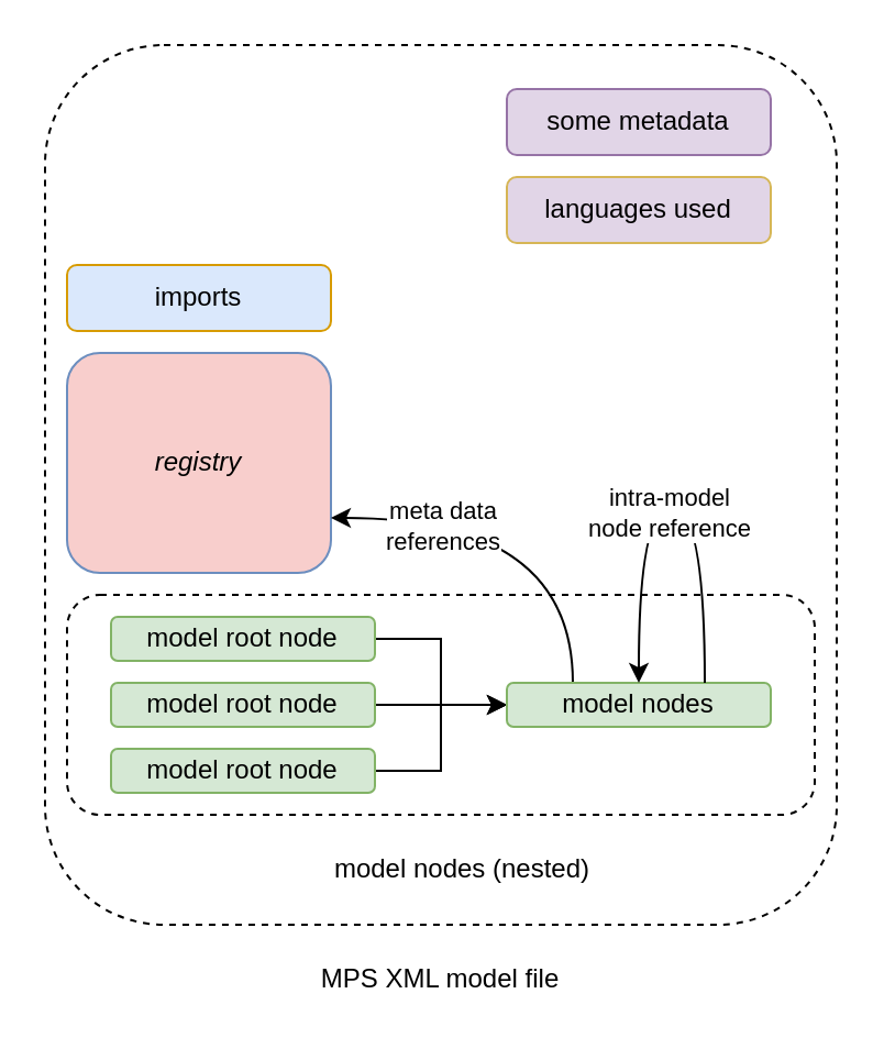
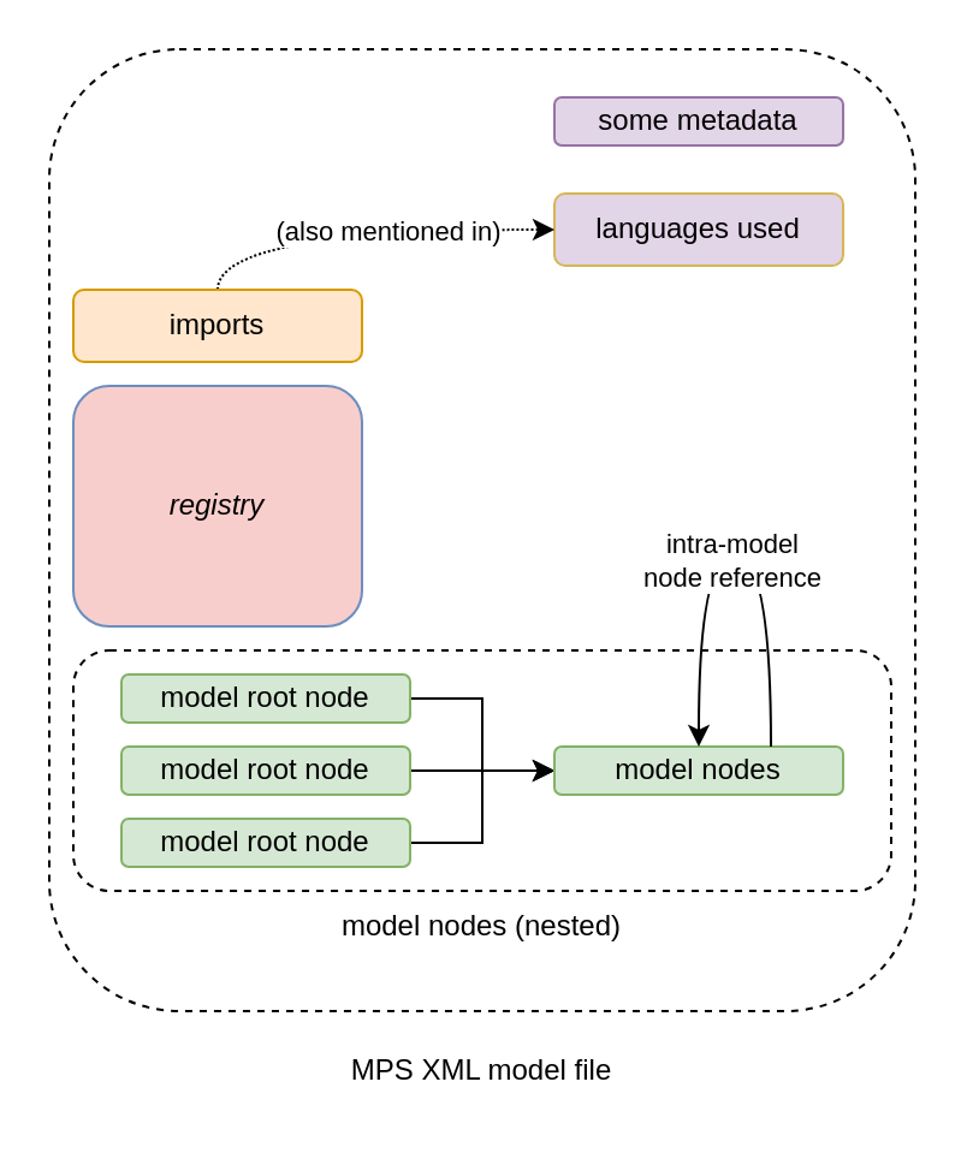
  <mxCell id="0" />
  <mxCell id="1" parent="0" />
  <mxCell id="2" value="" style="rounded=1;whiteSpace=wrap;html=1;dashed=1;fillColor=none;" vertex="1" parent="1"><mxGeometry x="20" y="20" width="360" height="400" as="geometry" /></mxCell>
  <mxCell id="3" value="MPS XML model file" style="text;html=1;strokeColor=none;fillColor=none;align=center;verticalAlign=middle;whiteSpace=wrap;rounded=0;dashed=1;" vertex="1" parent="1"><mxGeometry x="137" y="430" width="126" height="30" as="geometry" /></mxCell>
- <mxCell id="4" value="some metadata" style="rounded=1;whiteSpace=wrap;html=1;fillColor=#e1d5e7;strokeColor=#9673a6;" vertex="1" parent="1"><mxGeometry x="230" y="40" width="120" height="30" as="geometry" /></mxCell>
+ <mxCell id="4" value="some metadata" style="rounded=1;whiteSpace=wrap;html=1;fillColor=#e1d5e7;strokeColor=#9673a6;" vertex="1" parent="1"><mxGeometry x="230" y="40" width="120" height="20" as="geometry" /></mxCell>
  <mxCell id="5" value="languages used" style="rounded=1;whiteSpace=wrap;html=1;fillColor=#e1d5e7;strokeColor=#d6b656;" vertex="1" parent="1"><mxGeometry x="230" y="80" width="120" height="30" as="geometry" /></mxCell>
- <mxCell id="8" value="imports" style="rounded=1;whiteSpace=wrap;html=1;fillColor=#dae8fc;strokeColor=#d79b00;" vertex="1" parent="1"><mxGeometry x="30" y="120" width="120" height="30" as="geometry" /></mxCell>
+ <mxCell id="6" style="edgeStyle=orthogonalEdgeStyle;orthogonalLoop=1;jettySize=auto;html=1;exitX=0.5;exitY=0;exitDx=0;exitDy=0;entryX=0;entryY=0.5;entryDx=0;entryDy=0;curved=1;dashed=1;dashPattern=1 1;" edge="1" parent="1" source="8" target="5"><mxGeometry relative="1" as="geometry" /></mxCell>
+ <mxCell id="7" value="(also mentioned in)" style="edgeLabel;html=1;align=center;verticalAlign=middle;resizable=0;points=[];" vertex="1" connectable="0" parent="6"><mxGeometry x="-0.151" y="-3" relative="1" as="geometry"><mxPoint x="25" y="-3" as="offset" /></mxGeometry></mxCell>
+ <mxCell id="8" value="imports" style="rounded=1;whiteSpace=wrap;html=1;fillColor=#ffe6cc;strokeColor=#d79b00;" vertex="1" parent="1"><mxGeometry x="30" y="120" width="120" height="30" as="geometry" /></mxCell>
  <mxCell id="9" value="&lt;i&gt;registry&lt;/i&gt;" style="rounded=1;whiteSpace=wrap;html=1;fillColor=#f8cecc;strokeColor=#6c8ebf;" vertex="1" parent="1"><mxGeometry x="30" y="160" width="120" height="100" as="geometry" /></mxCell>
  <mxCell id="10" value="" style="rounded=1;whiteSpace=wrap;html=1;fillColor=none;dashed=1;" vertex="1" parent="1"><mxGeometry x="30" y="270" width="340" height="100" as="geometry" /></mxCell>
  <mxCell id="11" style="edgeStyle=orthogonalEdgeStyle;orthogonalLoop=1;jettySize=auto;html=1;exitX=1;exitY=0.5;exitDx=0;exitDy=0;entryX=0;entryY=0.5;entryDx=0;entryDy=0;rounded=0;" edge="1" parent="1" source="12" target="20"><mxGeometry relative="1" as="geometry" /></mxCell>
  <mxCell id="12" value="model root node" style="rounded=1;whiteSpace=wrap;html=1;fillColor=#d5e8d4;strokeColor=#82b366;" vertex="1" parent="1"><mxGeometry x="50" y="280" width="120" height="20" as="geometry" /></mxCell>
- <mxCell id="13" value="model nodes (nested)" style="text;html=1;strokeColor=none;fillColor=none;align=center;verticalAlign=middle;whiteSpace=wrap;rounded=0;dashed=1;" vertex="1" parent="1"><mxGeometry x="145" y="380" width="130" height="30" as="geometry" /></mxCell>
+ <mxCell id="13" value="model nodes (nested)" style="text;html=1;strokeColor=none;fillColor=none;align=center;verticalAlign=middle;whiteSpace=wrap;rounded=0;dashed=1;" vertex="1" parent="1"><mxGeometry x="135" y="370" width="130" height="30" as="geometry" /></mxCell>
  <mxCell id="14" style="edgeStyle=orthogonalEdgeStyle;rounded=0;orthogonalLoop=1;jettySize=auto;html=1;exitX=1;exitY=0.5;exitDx=0;exitDy=0;entryX=0;entryY=0.5;entryDx=0;entryDy=0;" edge="1" parent="1" source="15" target="20"><mxGeometry relative="1" as="geometry" /></mxCell>
  <mxCell id="15" value="model root node" style="rounded=1;whiteSpace=wrap;html=1;fillColor=#d5e8d4;strokeColor=#82b366;" vertex="1" parent="1"><mxGeometry x="50" y="310" width="120" height="20" as="geometry" /></mxCell>
  <mxCell id="16" style="edgeStyle=orthogonalEdgeStyle;rounded=0;orthogonalLoop=1;jettySize=auto;html=1;exitX=1;exitY=0.5;exitDx=0;exitDy=0;entryX=0;entryY=0.5;entryDx=0;entryDy=0;" edge="1" parent="1" source="17" target="20"><mxGeometry relative="1" as="geometry" /></mxCell>
  <mxCell id="17" value="model root node" style="rounded=1;whiteSpace=wrap;html=1;fillColor=#d5e8d4;strokeColor=#82b366;" vertex="1" parent="1"><mxGeometry x="50" y="340" width="120" height="20" as="geometry" /></mxCell>
- <mxCell id="18" style="edgeStyle=orthogonalEdgeStyle;curved=1;orthogonalLoop=1;jettySize=auto;html=1;exitX=0.25;exitY=0;exitDx=0;exitDy=0;entryX=1;entryY=0.75;entryDx=0;entryDy=0;" edge="1" parent="1" source="20" target="9"><mxGeometry relative="1" as="geometry" /></mxCell>
- <mxCell id="19" value="meta data&lt;br&gt;references" style="edgeLabel;html=1;align=center;verticalAlign=middle;resizable=0;points=[];" vertex="1" connectable="0" parent="18"><mxGeometry x="0.546" y="3" relative="1" as="geometry"><mxPoint x="8" as="offset" /></mxGeometry></mxCell>
  <mxCell id="20" value="model nodes" style="rounded=1;whiteSpace=wrap;html=1;fillColor=#d5e8d4;strokeColor=#82b366;" vertex="1" parent="1"><mxGeometry x="230" y="310" width="120" height="20" as="geometry" /></mxCell>
  <mxCell id="21" style="edgeStyle=orthogonalEdgeStyle;orthogonalLoop=1;jettySize=auto;html=1;exitX=0.75;exitY=0;exitDx=0;exitDy=0;entryX=0.5;entryY=0;entryDx=0;entryDy=0;curved=1;" edge="1" parent="1" source="20" target="20"><mxGeometry relative="1" as="geometry"><Array as="points"><mxPoint x="320" y="230" /><mxPoint x="290" y="230" /></Array></mxGeometry></mxCell>
  <mxCell id="22" value="intra-model&lt;br&gt;node reference" style="edgeLabel;html=1;align=center;verticalAlign=middle;resizable=0;points=[];" vertex="1" connectable="0" parent="21"><mxGeometry x="0.018" y="2" relative="1" as="geometry"><mxPoint as="offset" /></mxGeometry></mxCell>
